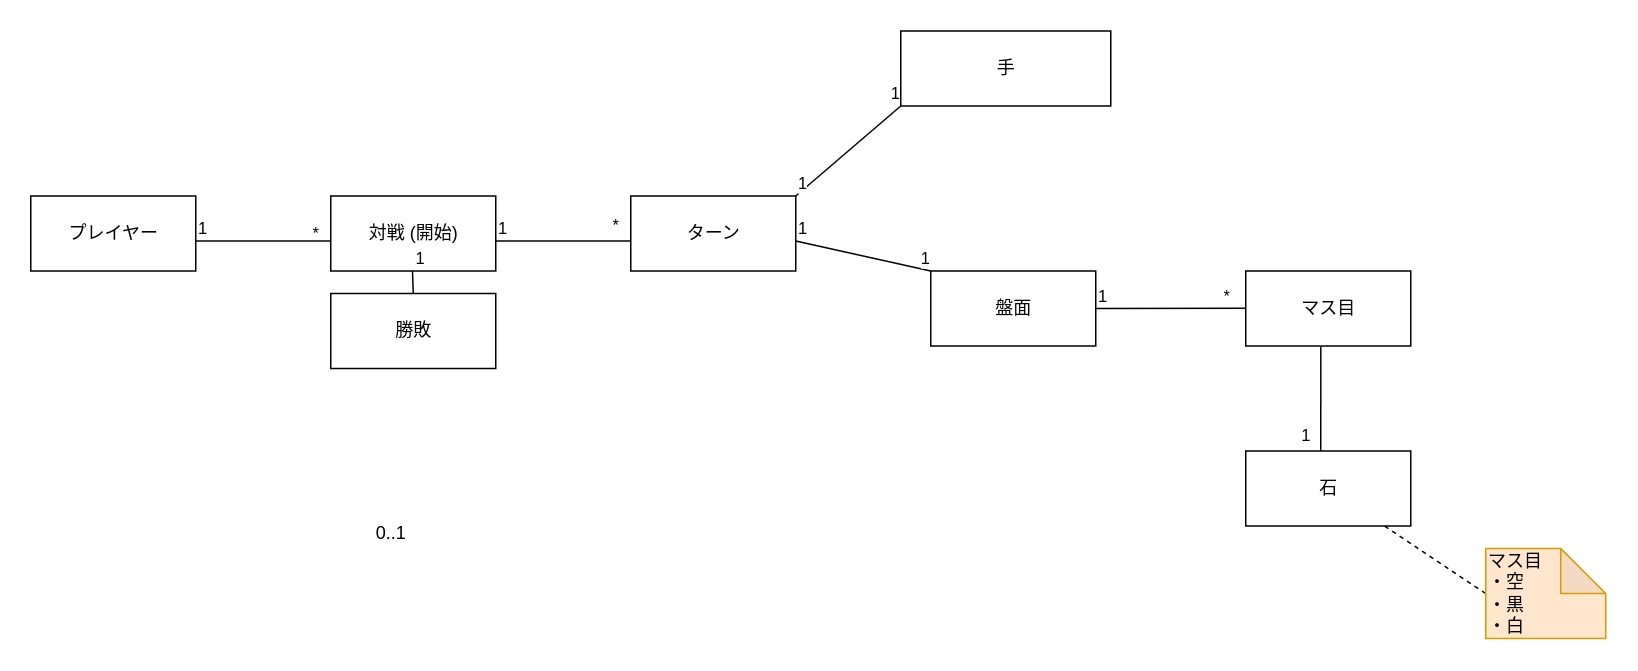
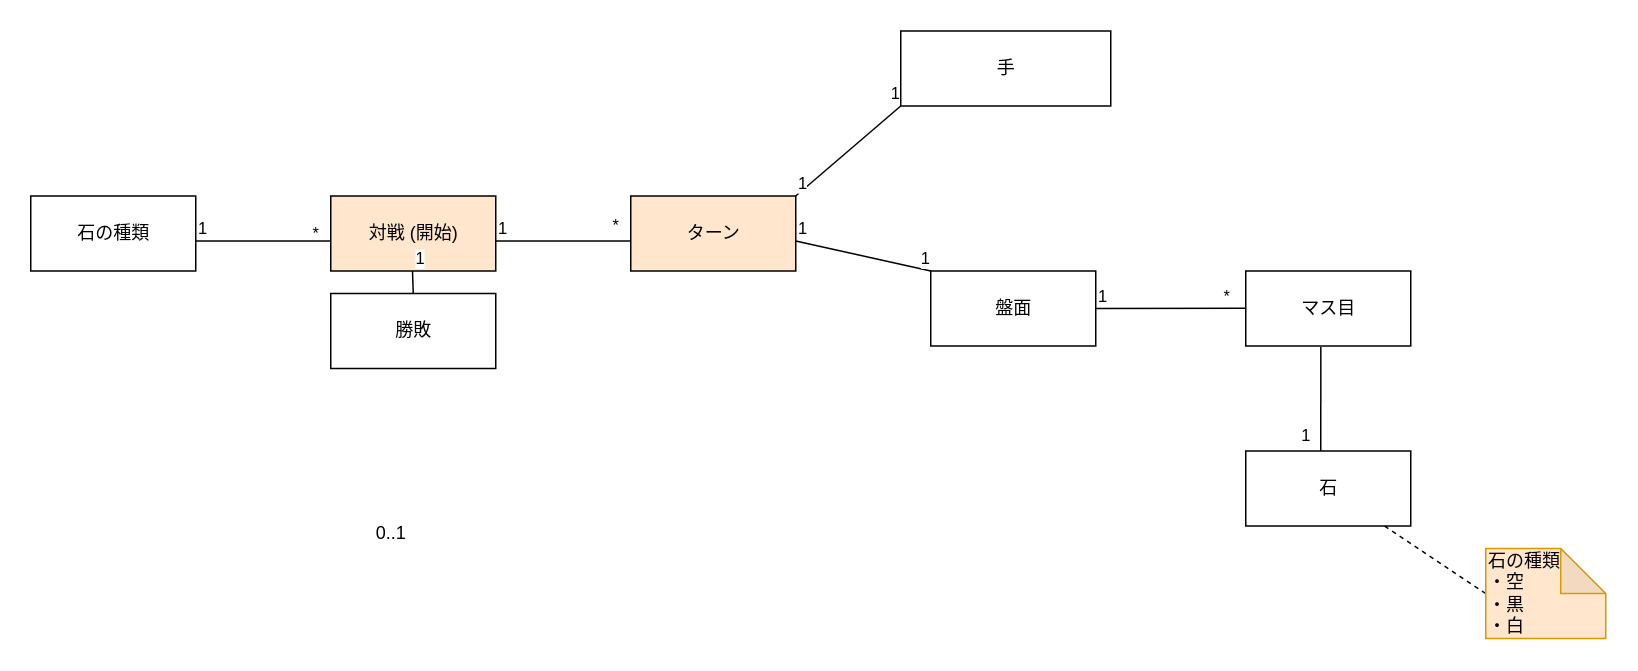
  <mxCell id="0" />
  <mxCell id="1" parent="0" />
- <mxCell id="2" value="対戦 (開始)" style="html=1;" parent="1" vertex="1"><mxGeometry x="220" y="130" width="110" height="50" as="geometry" /></mxCell>
+ <mxCell id="2" value="対戦 (開始)" style="html=1;fillColor=#ffe6cc;" parent="1" vertex="1"><mxGeometry x="220" y="130" width="110" height="50" as="geometry" /></mxCell>
  <mxCell id="3" value="盤面" style="html=1;" vertex="1" parent="1"><mxGeometry x="620" y="180" width="110" height="50" as="geometry" /></mxCell>
  <mxCell id="4" value="石" style="html=1;" vertex="1" parent="1"><mxGeometry x="830" y="300" width="110" height="50" as="geometry" /></mxCell>
  <mxCell id="5" value="勝敗" style="html=1;" vertex="1" parent="1"><mxGeometry x="220" y="195" width="110" height="50" as="geometry" /></mxCell>
- <mxCell id="6" value="プレイヤー" style="html=1;" vertex="1" parent="1"><mxGeometry x="20" y="130" width="110" height="50" as="geometry" /></mxCell>
+ <mxCell id="6" value="石の種類" style="html=1;" vertex="1" parent="1"><mxGeometry x="20" y="130" width="110" height="50" as="geometry" /></mxCell>
  <mxCell id="7" value="" style="endArrow=none;dashed=1;html=1;exitX=0;exitY=0.5;exitDx=0;exitDy=0;exitPerimeter=0;" edge="1" parent="1" source="8" target="4"><mxGeometry width="50" height="50" relative="1" as="geometry"><mxPoint x="950" y="410" as="sourcePoint" /><mxPoint x="890" y="360" as="targetPoint" /></mxGeometry></mxCell>
- <mxCell id="8" value="マス目&lt;br&gt;・空&lt;br&gt;・黒&lt;br&gt;・白" style="shape=note;whiteSpace=wrap;html=1;backgroundOutline=1;darkOpacity=0.05;fillColor=#ffe6cc;strokeColor=#d79b00;align=left;" vertex="1" parent="1"><mxGeometry x="990" y="365" width="80" height="60" as="geometry" /></mxCell>
+ <mxCell id="8" value="石の種類&lt;br&gt;・空&lt;br&gt;・黒&lt;br&gt;・白" style="shape=note;whiteSpace=wrap;html=1;backgroundOutline=1;darkOpacity=0.05;fillColor=#ffe6cc;strokeColor=#d79b00;align=left;" vertex="1" parent="1"><mxGeometry x="990" y="365" width="80" height="60" as="geometry" /></mxCell>
  <mxCell id="9" value="" style="endArrow=none;html=1;edgeStyle=orthogonalEdgeStyle;" edge="1" parent="1"><mxGeometry relative="1" as="geometry"><mxPoint x="130" y="160" as="sourcePoint" /><mxPoint x="220" y="160" as="targetPoint" /></mxGeometry></mxCell>
  <mxCell id="10" value="1" style="edgeLabel;resizable=0;html=1;align=left;verticalAlign=bottom;" connectable="0" vertex="1" parent="9"><mxGeometry x="-1" relative="1" as="geometry" /></mxCell>
  <mxCell id="11" value="" style="endArrow=none;html=1;edgeStyle=orthogonalEdgeStyle;entryX=0.5;entryY=0;entryDx=0;entryDy=0;" edge="1" parent="1" target="5"><mxGeometry relative="1" as="geometry"><mxPoint x="274.5" y="180" as="sourcePoint" /><mxPoint x="275" y="270" as="targetPoint" /></mxGeometry></mxCell>
  <mxCell id="12" value="1" style="edgeLabel;resizable=0;html=1;align=left;verticalAlign=bottom;" connectable="0" vertex="1" parent="11"><mxGeometry x="-1" relative="1" as="geometry" /></mxCell>
  <mxCell id="13" value="0..1" style="text;html=1;align=center;verticalAlign=middle;resizable=0;points=[];autosize=1;strokeColor=none;fillColor=none;" vertex="1" parent="1"><mxGeometry x="240" y="345" width="40" height="20" as="geometry" /></mxCell>
- <mxCell id="14" value="ターン" style="html=1;" vertex="1" parent="1"><mxGeometry x="420" y="130" width="110" height="50" as="geometry" /></mxCell>
+ <mxCell id="14" value="ターン" style="html=1;fillColor=#ffe6cc;" vertex="1" parent="1"><mxGeometry x="420" y="130" width="110" height="50" as="geometry" /></mxCell>
  <mxCell id="15" value="" style="endArrow=none;html=1;edgeStyle=orthogonalEdgeStyle;" edge="1" parent="1"><mxGeometry relative="1" as="geometry"><mxPoint x="330" y="160" as="sourcePoint" /><mxPoint x="420" y="160" as="targetPoint" /></mxGeometry></mxCell>
  <mxCell id="16" value="1" style="edgeLabel;resizable=0;html=1;align=left;verticalAlign=bottom;" connectable="0" vertex="1" parent="15"><mxGeometry x="-1" relative="1" as="geometry" /></mxCell>
  <mxCell id="17" value="" style="endArrow=none;html=1;fontSize=11;entryX=0;entryY=0;entryDx=0;entryDy=0;" edge="1" parent="1" target="3"><mxGeometry relative="1" as="geometry"><mxPoint x="530" y="160" as="sourcePoint" /><mxPoint x="690" y="160" as="targetPoint" /></mxGeometry></mxCell>
  <mxCell id="18" value="1" style="edgeLabel;resizable=0;html=1;align=left;verticalAlign=bottom;fontSize=11;" connectable="0" vertex="1" parent="17"><mxGeometry x="-1" relative="1" as="geometry" /></mxCell>
  <mxCell id="19" value="1" style="edgeLabel;resizable=0;html=1;align=right;verticalAlign=bottom;fontSize=11;" connectable="0" vertex="1" parent="17"><mxGeometry x="1" relative="1" as="geometry" /></mxCell>
  <mxCell id="20" value="マス目" style="html=1;" vertex="1" parent="1"><mxGeometry x="830" y="180" width="110" height="50" as="geometry" /></mxCell>
  <mxCell id="21" value="" style="endArrow=none;html=1;fontSize=11;" edge="1" parent="1"><mxGeometry relative="1" as="geometry"><mxPoint x="730" y="205" as="sourcePoint" /><mxPoint x="830" y="204.81" as="targetPoint" /></mxGeometry></mxCell>
  <mxCell id="22" value="1" style="edgeLabel;resizable=0;html=1;align=left;verticalAlign=bottom;fontSize=11;" connectable="0" vertex="1" parent="21"><mxGeometry x="-1" relative="1" as="geometry" /></mxCell>
  <mxCell id="23" value="*" style="edgeLabel;resizable=0;html=1;align=right;verticalAlign=bottom;fontSize=11;" connectable="0" vertex="1" parent="21"><mxGeometry x="1" relative="1" as="geometry"><mxPoint x="-10" as="offset" /></mxGeometry></mxCell>
  <mxCell id="24" value="*" style="text;html=1;align=center;verticalAlign=middle;resizable=0;points=[];autosize=1;strokeColor=none;fillColor=none;fontSize=11;" vertex="1" parent="1"><mxGeometry x="400" y="140" width="20" height="20" as="geometry" /></mxCell>
  <mxCell id="25" value="*" style="text;html=1;align=center;verticalAlign=middle;resizable=0;points=[];autosize=1;strokeColor=none;fillColor=none;fontSize=11;" vertex="1" parent="1"><mxGeometry x="200" y="145" width="20" height="20" as="geometry" /></mxCell>
  <mxCell id="26" value="" style="endArrow=none;html=1;exitX=0.455;exitY=1.014;exitDx=0;exitDy=0;exitPerimeter=0;" edge="1" parent="1" source="20"><mxGeometry relative="1" as="geometry"><mxPoint x="880" y="230" as="sourcePoint" /><mxPoint x="880" y="300" as="targetPoint" /></mxGeometry></mxCell>
  <mxCell id="27" value="1" style="text;html=1;align=center;verticalAlign=middle;resizable=0;points=[];autosize=1;strokeColor=none;fillColor=none;fontSize=11;" vertex="1" parent="1"><mxGeometry x="860" y="280" width="20" height="20" as="geometry" /></mxCell>
  <mxCell id="28" value="手" style="html=1;" vertex="1" parent="1"><mxGeometry x="600" y="20" width="140" height="50" as="geometry" /></mxCell>
  <mxCell id="29" value="" style="endArrow=none;html=1;fontSize=11;entryX=0;entryY=1;entryDx=0;entryDy=0;" edge="1" parent="1" target="28"><mxGeometry relative="1" as="geometry"><mxPoint x="530" y="130" as="sourcePoint" /><mxPoint x="620" y="150" as="targetPoint" /></mxGeometry></mxCell>
  <mxCell id="30" value="1" style="edgeLabel;resizable=0;html=1;align=left;verticalAlign=bottom;fontSize=11;" connectable="0" vertex="1" parent="29"><mxGeometry x="-1" relative="1" as="geometry" /></mxCell>
  <mxCell id="31" value="1" style="edgeLabel;resizable=0;html=1;align=right;verticalAlign=bottom;fontSize=11;" connectable="0" vertex="1" parent="29"><mxGeometry x="1" relative="1" as="geometry" /></mxCell>
